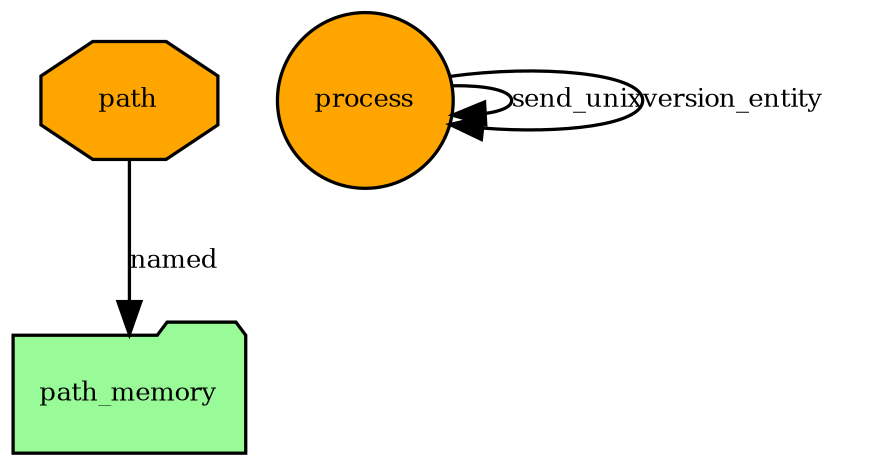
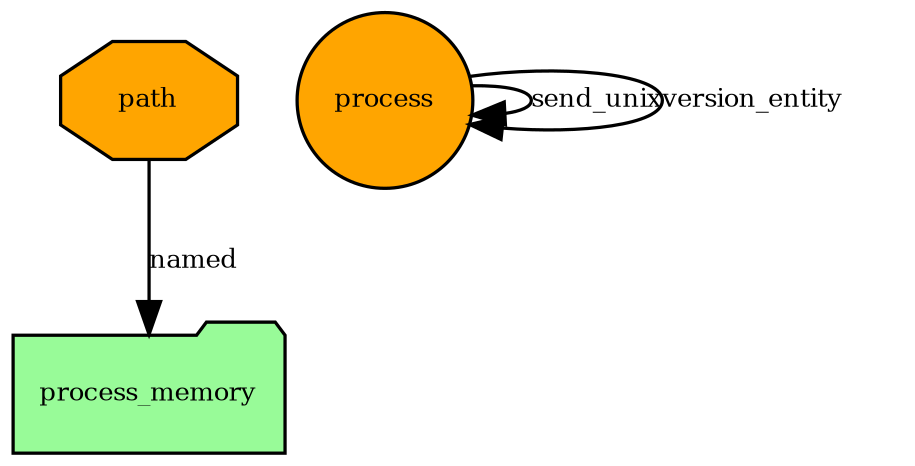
  digraph {
    node [fillcolor=orange fontsize=8 style=filled]
    edge [fontsize=8 style=solid]
    n1 [label=path shape=octagon]
-   n2 [fillcolor=palegreen label=path_memory shape=folder]
+   n2 [fillcolor=palegreen label=process_memory shape=folder]
    n3 [label=process shape=circle]
    n1 -> n2 [label=named]
    n3 -> n3 [label=send_unix]
    n3 -> n3 [label=version_entity]
  }
